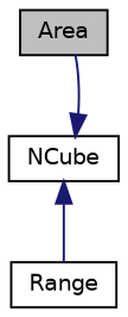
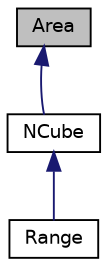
  digraph {
    node [color=black fillcolor=white fontname=Helvetica fontsize=10 shape=record style=filled]
    edge [color=midnightblue dir=back fontname=Helvetica fontsize=10 labelfontname=Helvetica labelfontsize=10 style=solid]
    n1 [fillcolor=grey75 fontcolor=black height=0.2 label=Area width=0.4]
    n2 [height=0.2 label=NCube width=0.4]
    n3 [height=0.2 label=Range width=0.4]
-   n2 -> n1
+   n1 -> n2
    n2 -> n3
  }
